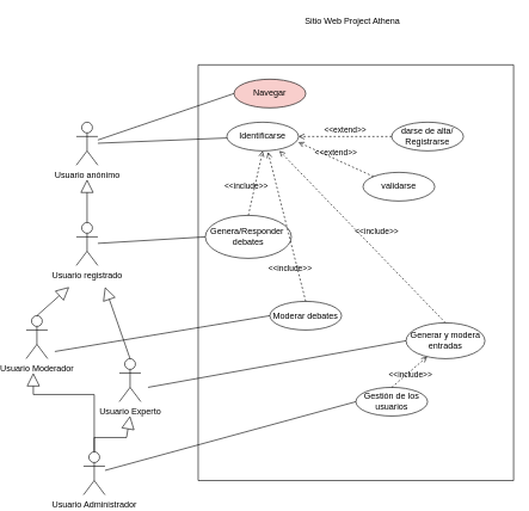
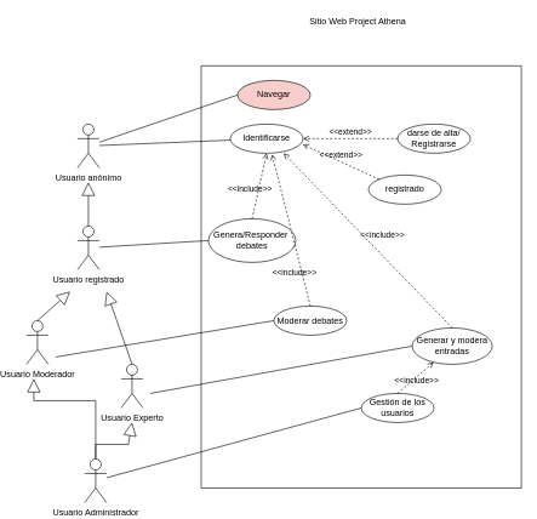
  <mxCell id="0" />
  <mxCell id="1" parent="0" />
  <mxCell id="2" value="Sitio Web Project Athena" style="text;html=1;align=center;verticalAlign=middle;resizable=0;points=[];autosize=1;strokeColor=none;fillColor=none;" vertex="1" parent="1"><mxGeometry x="400" y="20" width="150" height="20" as="geometry" /></mxCell>
  <mxCell id="3" value="Usuario anónimo" style="shape=umlActor;verticalLabelPosition=bottom;verticalAlign=top;html=1;outlineConnect=0;" vertex="1" parent="1"><mxGeometry x="90" y="170" width="30" height="60" as="geometry" /></mxCell>
  <mxCell id="4" value="Usuario registrado" style="shape=umlActor;verticalLabelPosition=bottom;verticalAlign=top;html=1;outlineConnect=0;" vertex="1" parent="1"><mxGeometry x="90" y="310" width="30" height="60" as="geometry" /></mxCell>
  <mxCell id="5" value="Usuario Moderador" style="shape=umlActor;verticalLabelPosition=bottom;verticalAlign=top;html=1;outlineConnect=0;" vertex="1" parent="1"><mxGeometry x="20" y="440" width="30" height="60" as="geometry" /></mxCell>
  <mxCell id="6" value="Usuario Administrador" style="shape=umlActor;verticalLabelPosition=bottom;verticalAlign=top;html=1;outlineConnect=0;" vertex="1" parent="1"><mxGeometry x="100" y="630" width="30" height="60" as="geometry" /></mxCell>
  <mxCell id="7" value="" style="endArrow=block;endSize=16;endFill=0;html=1;rounded=0;exitX=0.5;exitY=0;exitDx=0;exitDy=0;exitPerimeter=0;" edge="1" parent="1" source="4"><mxGeometry width="160" relative="1" as="geometry"><mxPoint x="130" y="280" as="sourcePoint" /><mxPoint x="105" y="250" as="targetPoint" /></mxGeometry></mxCell>
  <mxCell id="8" value="" style="endArrow=block;endSize=16;endFill=0;html=1;rounded=0;exitX=0.5;exitY=0;exitDx=0;exitDy=0;exitPerimeter=0;" edge="1" parent="1" source="6"><mxGeometry width="160" relative="1" as="geometry"><mxPoint x="140" y="290" as="sourcePoint" /><mxPoint x="30" y="520" as="targetPoint" /><Array as="points"><mxPoint x="115" y="550" /><mxPoint x="30" y="550" /></Array></mxGeometry></mxCell>
  <mxCell id="9" value="" style="endArrow=block;endSize=16;endFill=0;html=1;rounded=0;exitX=0.5;exitY=0;exitDx=0;exitDy=0;exitPerimeter=0;" edge="1" parent="1" source="5"><mxGeometry width="160" relative="1" as="geometry"><mxPoint x="150" y="300" as="sourcePoint" /><mxPoint x="80" y="400" as="targetPoint" /></mxGeometry></mxCell>
  <mxCell id="10" value="" style="endArrow=none;html=1;rounded=0;" edge="1" parent="1" source="3" target="20"><mxGeometry relative="1" as="geometry"><mxPoint x="230" y="280" as="sourcePoint" /><mxPoint x="220" y="210" as="targetPoint" /></mxGeometry></mxCell>
  <mxCell id="11" value="" style="endArrow=none;html=1;rounded=0;entryX=0;entryY=0.5;entryDx=0;entryDy=0;" edge="1" parent="1" source="3" target="22"><mxGeometry relative="1" as="geometry"><mxPoint x="230" y="270" as="sourcePoint" /><mxPoint x="390" y="270" as="targetPoint" /></mxGeometry></mxCell>
  <mxCell id="12" value="Usuario Experto" style="shape=umlActor;verticalLabelPosition=bottom;verticalAlign=top;html=1;" vertex="1" parent="1"><mxGeometry x="150" y="500" width="30" height="60" as="geometry" /></mxCell>
  <mxCell id="13" value="" style="endArrow=block;endSize=16;endFill=0;html=1;rounded=0;exitX=0.5;exitY=0;exitDx=0;exitDy=0;exitPerimeter=0;" edge="1" parent="1" source="12"><mxGeometry width="160" relative="1" as="geometry"><mxPoint x="45" y="440" as="sourcePoint" /><mxPoint x="130" y="400" as="targetPoint" /></mxGeometry></mxCell>
  <mxCell id="14" value="" style="endArrow=none;html=1;rounded=0;entryX=0;entryY=0.5;entryDx=0;entryDy=0;" edge="1" parent="1" source="4" target="19"><mxGeometry relative="1" as="geometry"><mxPoint x="200" y="390" as="sourcePoint" /><mxPoint x="360" y="390" as="targetPoint" /></mxGeometry></mxCell>
  <mxCell id="15" value="" style="endArrow=block;endSize=16;endFill=0;html=1;rounded=0;exitX=0.5;exitY=0;exitDx=0;exitDy=0;exitPerimeter=0;" edge="1" parent="1" source="6"><mxGeometry width="160" relative="1" as="geometry"><mxPoint x="120" y="570" as="sourcePoint" /><mxPoint x="165" y="580" as="targetPoint" /><Array as="points"><mxPoint x="115" y="610" /><mxPoint x="160" y="610" /></Array></mxGeometry></mxCell>
  <mxCell id="16" value="" style="endArrow=none;html=1;rounded=0;entryX=0;entryY=0.5;entryDx=0;entryDy=0;" edge="1" parent="1" target="29"><mxGeometry relative="1" as="geometry"><mxPoint x="60" y="490" as="sourcePoint" /><mxPoint x="360" y="620" as="targetPoint" /></mxGeometry></mxCell>
  <mxCell id="17" value="" style="endArrow=none;html=1;rounded=0;entryX=0;entryY=0.5;entryDx=0;entryDy=0;" edge="1" parent="1" target="31"><mxGeometry relative="1" as="geometry"><mxPoint x="190" y="540" as="sourcePoint" /><mxPoint x="410" y="390" as="targetPoint" /></mxGeometry></mxCell>
  <mxCell id="18" value="" style="swimlane;startSize=0;" vertex="1" parent="1"><mxGeometry x="260" y="90" width="440" height="580" as="geometry" /></mxCell>
  <mxCell id="19" value="Genera/Responder&amp;nbsp;&lt;br&gt;debates" style="ellipse;whiteSpace=wrap;html=1;align=center;" vertex="1" parent="18"><mxGeometry x="10" y="210" width="120" height="60" as="geometry" /></mxCell>
  <mxCell id="20" value="Identificarse" style="ellipse;whiteSpace=wrap;html=1;align=center;" vertex="1" parent="18"><mxGeometry x="40" y="80" width="100" height="40" as="geometry" /></mxCell>
  <mxCell id="21" value="&amp;lt;&amp;lt;include&amp;gt;&amp;gt;" style="html=1;verticalAlign=bottom;labelBackgroundColor=none;endArrow=open;endFill=0;dashed=1;rounded=0;exitX=0.5;exitY=0;exitDx=0;exitDy=0;entryX=0.5;entryY=1;entryDx=0;entryDy=0;" edge="1" parent="18" source="19" target="20"><mxGeometry x="-0.333" y="10" width="160" relative="1" as="geometry"><mxPoint x="60" y="140" as="sourcePoint" /><mxPoint x="220" y="140" as="targetPoint" /><mxPoint as="offset" /></mxGeometry></mxCell>
  <mxCell id="22" value="Navegar" style="ellipse;whiteSpace=wrap;html=1;align=center;fillColor=#f8cecc;" vertex="1" parent="18"><mxGeometry x="50" y="20" width="100" height="40" as="geometry" /></mxCell>
  <mxCell id="23" value="darse de alta/&lt;br&gt;Registrarse" style="ellipse;whiteSpace=wrap;html=1;align=center;" vertex="1" parent="18"><mxGeometry x="270" y="80" width="100" height="40" as="geometry" /></mxCell>
  <mxCell id="24" value="&amp;lt;&amp;lt;extend&amp;gt;&amp;gt;" style="html=1;verticalAlign=bottom;labelBackgroundColor=none;endArrow=open;endFill=0;dashed=1;rounded=0;exitX=0;exitY=0.5;exitDx=0;exitDy=0;entryX=1;entryY=0.5;entryDx=0;entryDy=0;" edge="1" parent="18" source="23" target="20"><mxGeometry width="160" relative="1" as="geometry"><mxPoint x="20" y="180" as="sourcePoint" /><mxPoint x="180" y="180" as="targetPoint" /></mxGeometry></mxCell>
- <mxCell id="25" value="validarse" style="ellipse;whiteSpace=wrap;html=1;align=center;" vertex="1" parent="18"><mxGeometry x="230" y="150" width="100" height="40" as="geometry" /></mxCell>
+ <mxCell id="25" value="registrado" style="ellipse;whiteSpace=wrap;html=1;align=center;" vertex="1" parent="18"><mxGeometry x="230" y="150" width="100" height="40" as="geometry" /></mxCell>
  <mxCell id="26" value="&amp;lt;&amp;lt;extend&amp;gt;&amp;gt;" style="html=1;verticalAlign=bottom;labelBackgroundColor=none;endArrow=open;endFill=0;dashed=1;rounded=0;exitX=0;exitY=0;exitDx=0;exitDy=0;entryX=0.998;entryY=0.7;entryDx=0;entryDy=0;entryPerimeter=0;" edge="1" parent="18" source="25" target="20"><mxGeometry width="160" relative="1" as="geometry"><mxPoint x="170" y="110" as="sourcePoint" /><mxPoint x="100" y="120" as="targetPoint" /></mxGeometry></mxCell>
  <mxCell id="27" value="Gestión de los usuarios" style="ellipse;whiteSpace=wrap;html=1;align=center;" vertex="1" parent="18"><mxGeometry x="220" y="450" width="100" height="40" as="geometry" /></mxCell>
  <mxCell id="28" value="&amp;lt;&amp;lt;include&amp;gt;&amp;gt;" style="html=1;verticalAlign=bottom;labelBackgroundColor=none;endArrow=open;endFill=0;dashed=1;rounded=0;exitX=0.5;exitY=0;exitDx=0;exitDy=0;" edge="1" parent="18" source="27" target="31"><mxGeometry x="-0.211" y="-10" width="160" relative="1" as="geometry"><mxPoint x="40" y="350" as="sourcePoint" /><mxPoint x="200" y="350" as="targetPoint" /><mxPoint as="offset" /></mxGeometry></mxCell>
  <mxCell id="29" value="Moderar debates" style="ellipse;whiteSpace=wrap;html=1;align=center;" vertex="1" parent="18"><mxGeometry x="100" y="330" width="100" height="40" as="geometry" /></mxCell>
  <mxCell id="30" value="&amp;lt;&amp;lt;include&amp;gt;&amp;gt;" style="html=1;verticalAlign=bottom;labelBackgroundColor=none;endArrow=open;endFill=0;dashed=1;rounded=0;exitX=0.5;exitY=0;exitDx=0;exitDy=0;entryX=0.574;entryY=1.04;entryDx=0;entryDy=0;entryPerimeter=0;" edge="1" parent="18" source="29" target="20"><mxGeometry x="-0.621" y="12" width="160" relative="1" as="geometry"><mxPoint x="-10" y="350" as="sourcePoint" /><mxPoint x="150" y="350" as="targetPoint" /><mxPoint as="offset" /></mxGeometry></mxCell>
  <mxCell id="31" value="Generar y modera entradas" style="ellipse;whiteSpace=wrap;html=1;align=center;" vertex="1" parent="18"><mxGeometry x="290" y="360" width="110" height="50" as="geometry" /></mxCell>
  <mxCell id="32" value="&amp;lt;&amp;lt;include&amp;gt;&amp;gt;" style="html=1;verticalAlign=bottom;labelBackgroundColor=none;endArrow=open;endFill=0;dashed=1;rounded=0;exitX=0.5;exitY=0;exitDx=0;exitDy=0;entryX=0.734;entryY=1;entryDx=0;entryDy=0;entryPerimeter=0;" edge="1" parent="18" source="31" target="20"><mxGeometry x="-0.094" y="-14" width="160" relative="1" as="geometry"><mxPoint x="-10" y="350" as="sourcePoint" /><mxPoint x="150" y="350" as="targetPoint" /><mxPoint x="-1" as="offset" /></mxGeometry></mxCell>
  <mxCell id="33" value="" style="endArrow=none;html=1;rounded=0;entryX=0;entryY=0.5;entryDx=0;entryDy=0;" edge="1" parent="1" source="6" target="27"><mxGeometry width="50" height="50" relative="1" as="geometry"><mxPoint x="160" y="650" as="sourcePoint" /><mxPoint x="470" y="370" as="targetPoint" /></mxGeometry></mxCell>
